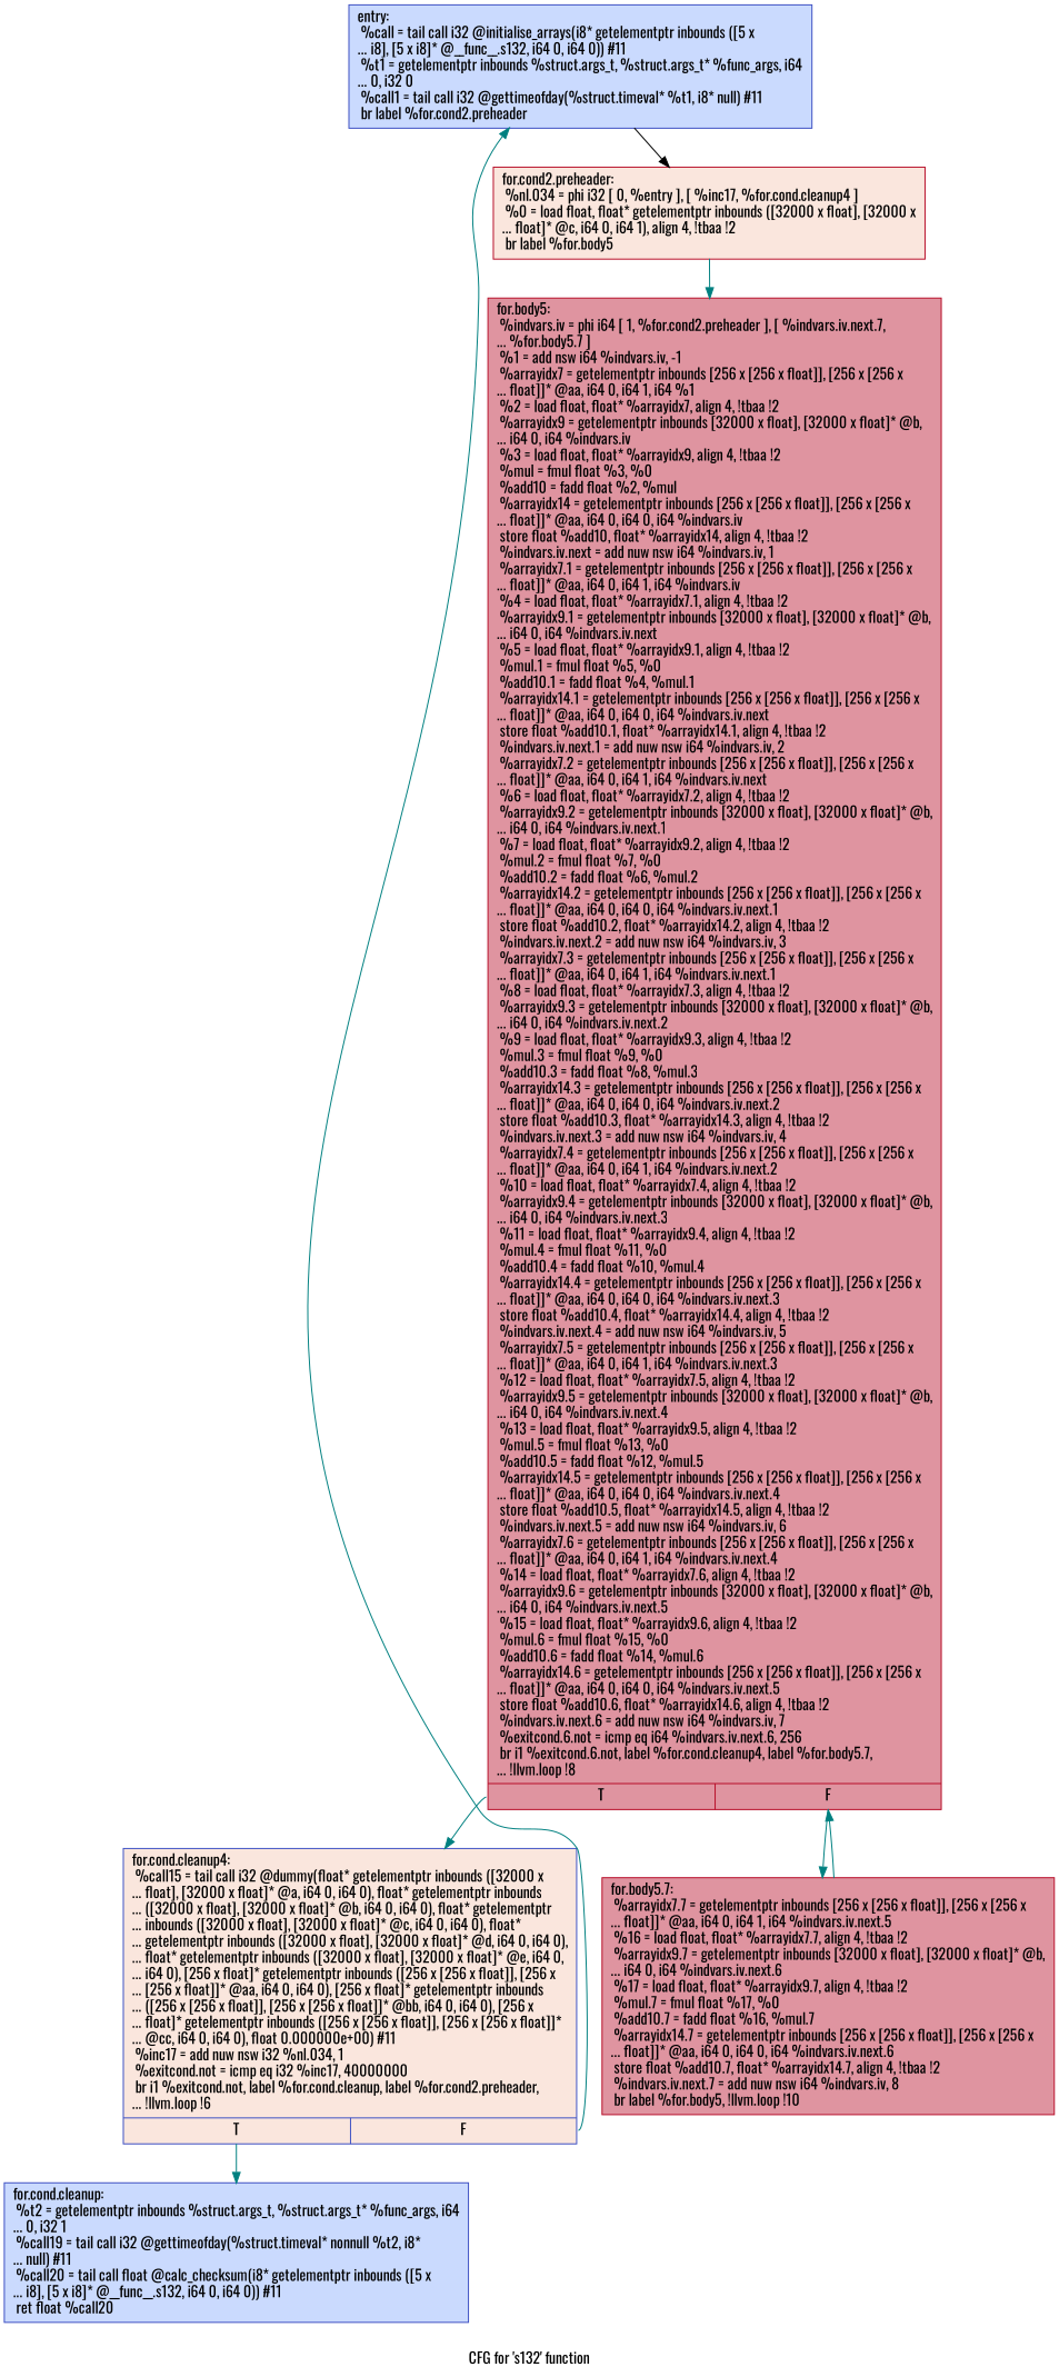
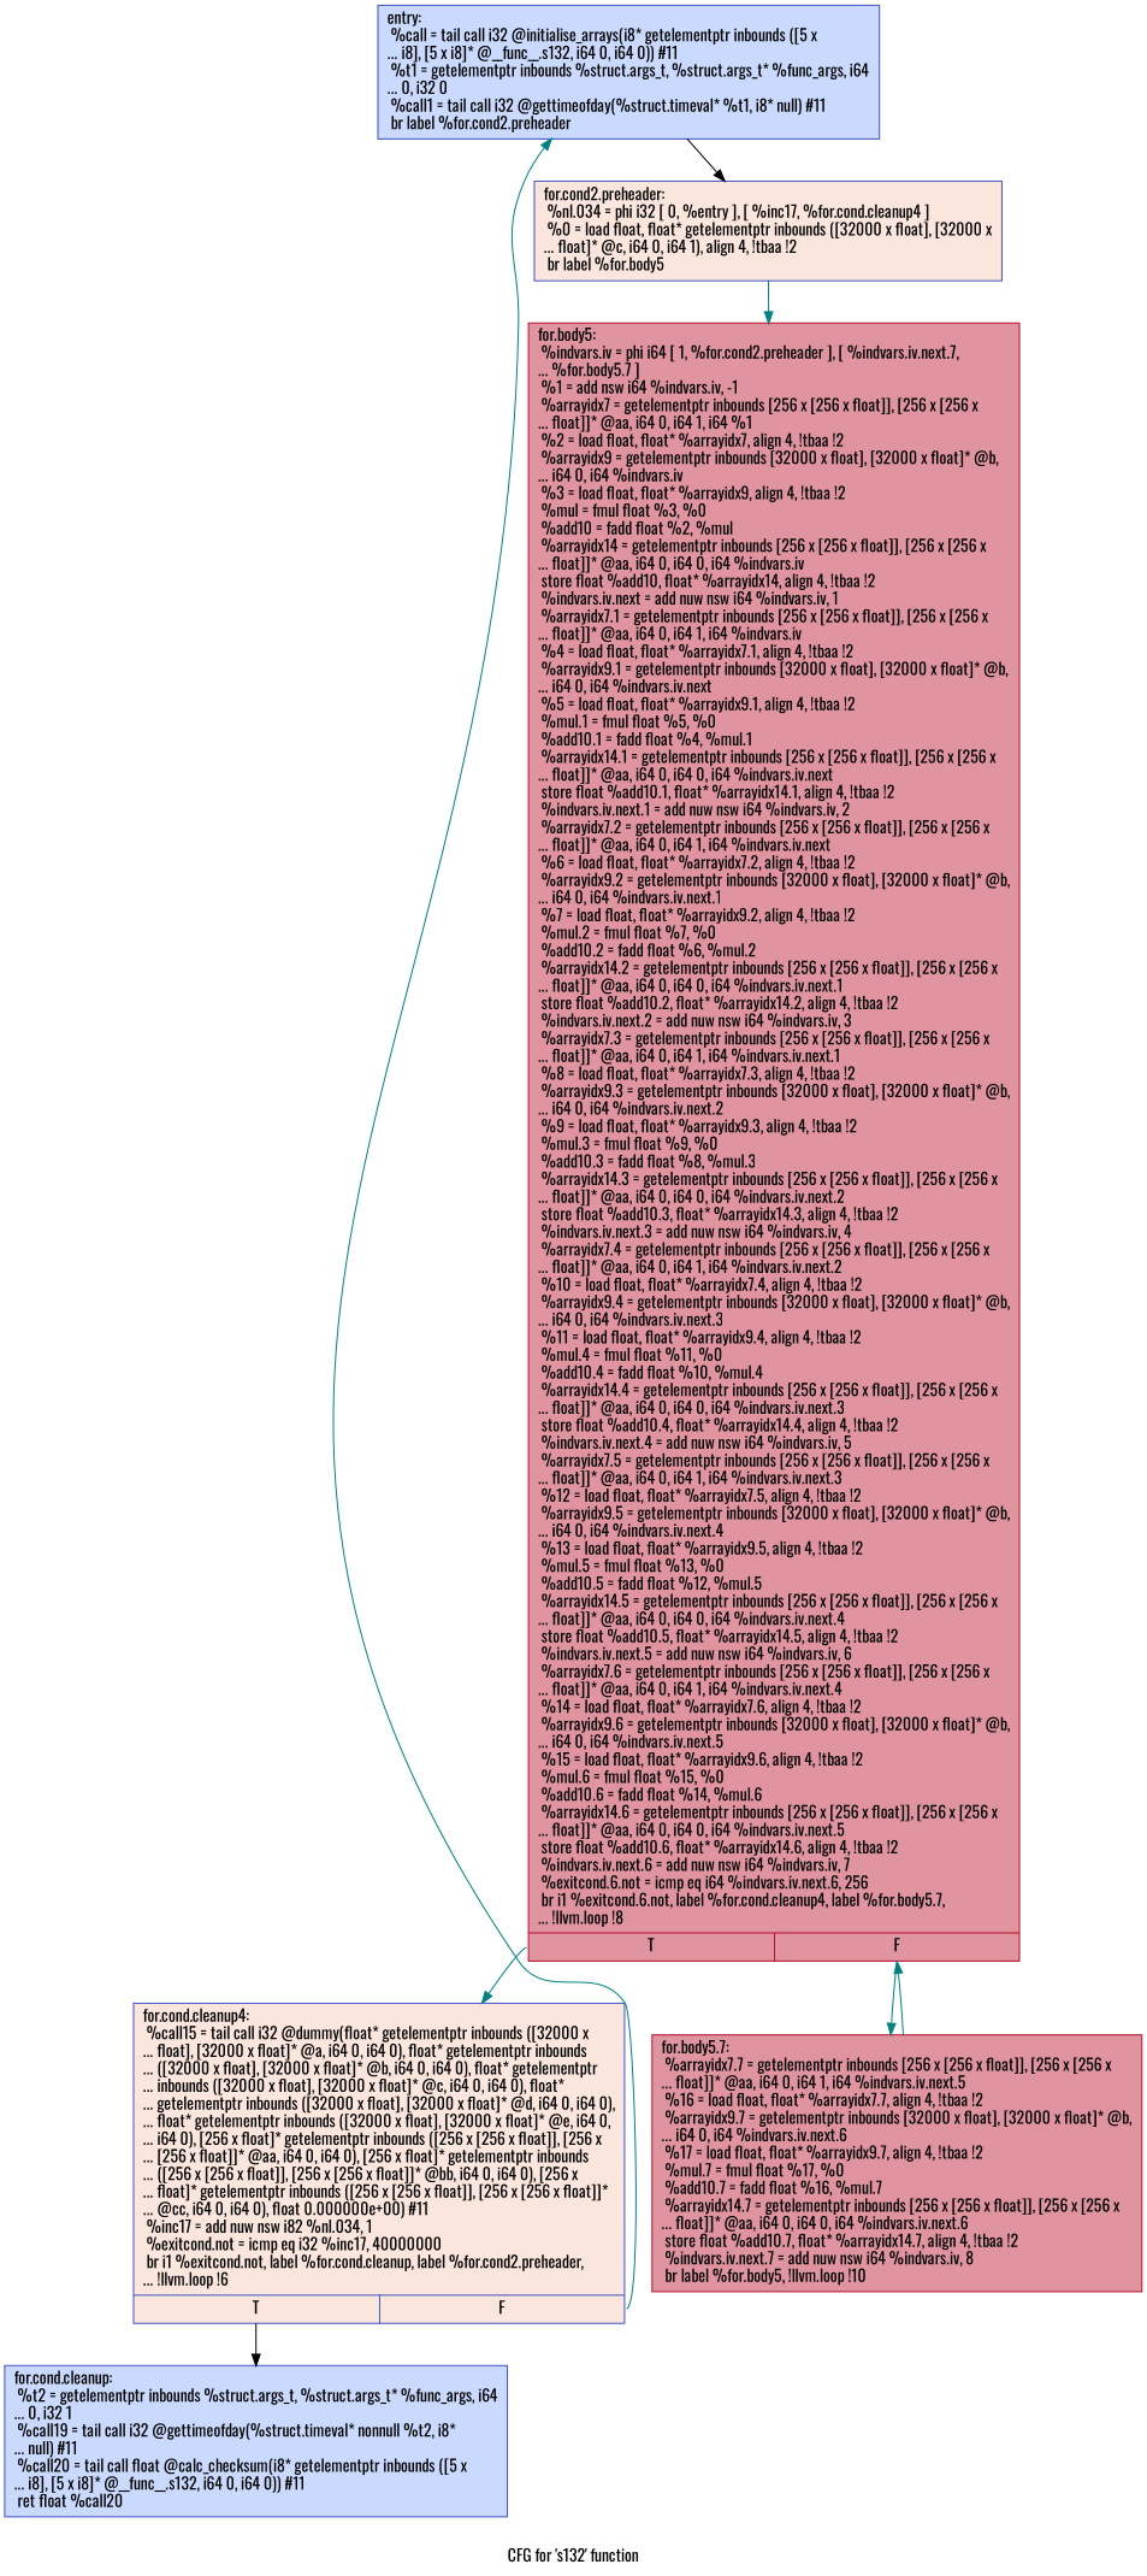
  digraph {
    fontname=Oswald
    label="CFG for 's132' function"
    node [color="#3d50c3ff" fillcolor="#88abfd70" fontname=Oswald shape=record style=filled]
    edge [color=teal fontname=Oswald]
    n1 [label="{entry:\l  %call = tail call i32 @initialise_arrays(i8* getelementptr inbounds ([5 x\l... i8], [5 x i8]* @__func__.s132, i64 0, i64 0)) #11\l  %t1 = getelementptr inbounds %struct.args_t, %struct.args_t* %func_args, i64\l... 0, i32 0\l  %call1 = tail call i32 @gettimeofday(%struct.timeval* %t1, i8* null) #11\l  br label %for.cond2.preheader\l}"]
-   n2 [color="#b70d28ff" fillcolor="#f3c7b170" label="{for.cond2.preheader:                              \l  %nl.034 = phi i32 [ 0, %entry ], [ %inc17, %for.cond.cleanup4 ]\l  %0 = load float, float* getelementptr inbounds ([32000 x float], [32000 x\l... float]* @c, i64 0, i64 1), align 4, !tbaa !2\l  br label %for.body5\l}"]
+   n2 [fillcolor="#f3c7b170" label="{for.cond2.preheader:                              \l  %nl.034 = phi i32 [ 0, %entry ], [ %inc17, %for.cond.cleanup4 ]\l  %0 = load float, float* getelementptr inbounds ([32000 x float], [32000 x\l... float]* @c, i64 0, i64 1), align 4, !tbaa !2\l  br label %for.body5\l}"]
    n3 [color="#b70d28ff" fillcolor="#b70d2870" label="{for.body5:                                        \l  %indvars.iv = phi i64 [ 1, %for.cond2.preheader ], [ %indvars.iv.next.7,\l... %for.body5.7 ]\l  %1 = add nsw i64 %indvars.iv, -1\l  %arrayidx7 = getelementptr inbounds [256 x [256 x float]], [256 x [256 x\l... float]]* @aa, i64 0, i64 1, i64 %1\l  %2 = load float, float* %arrayidx7, align 4, !tbaa !2\l  %arrayidx9 = getelementptr inbounds [32000 x float], [32000 x float]* @b,\l... i64 0, i64 %indvars.iv\l  %3 = load float, float* %arrayidx9, align 4, !tbaa !2\l  %mul = fmul float %3, %0\l  %add10 = fadd float %2, %mul\l  %arrayidx14 = getelementptr inbounds [256 x [256 x float]], [256 x [256 x\l... float]]* @aa, i64 0, i64 0, i64 %indvars.iv\l  store float %add10, float* %arrayidx14, align 4, !tbaa !2\l  %indvars.iv.next = add nuw nsw i64 %indvars.iv, 1\l  %arrayidx7.1 = getelementptr inbounds [256 x [256 x float]], [256 x [256 x\l... float]]* @aa, i64 0, i64 1, i64 %indvars.iv\l  %4 = load float, float* %arrayidx7.1, align 4, !tbaa !2\l  %arrayidx9.1 = getelementptr inbounds [32000 x float], [32000 x float]* @b,\l... i64 0, i64 %indvars.iv.next\l  %5 = load float, float* %arrayidx9.1, align 4, !tbaa !2\l  %mul.1 = fmul float %5, %0\l  %add10.1 = fadd float %4, %mul.1\l  %arrayidx14.1 = getelementptr inbounds [256 x [256 x float]], [256 x [256 x\l... float]]* @aa, i64 0, i64 0, i64 %indvars.iv.next\l  store float %add10.1, float* %arrayidx14.1, align 4, !tbaa !2\l  %indvars.iv.next.1 = add nuw nsw i64 %indvars.iv, 2\l  %arrayidx7.2 = getelementptr inbounds [256 x [256 x float]], [256 x [256 x\l... float]]* @aa, i64 0, i64 1, i64 %indvars.iv.next\l  %6 = load float, float* %arrayidx7.2, align 4, !tbaa !2\l  %arrayidx9.2 = getelementptr inbounds [32000 x float], [32000 x float]* @b,\l... i64 0, i64 %indvars.iv.next.1\l  %7 = load float, float* %arrayidx9.2, align 4, !tbaa !2\l  %mul.2 = fmul float %7, %0\l  %add10.2 = fadd float %6, %mul.2\l  %arrayidx14.2 = getelementptr inbounds [256 x [256 x float]], [256 x [256 x\l... float]]* @aa, i64 0, i64 0, i64 %indvars.iv.next.1\l  store float %add10.2, float* %arrayidx14.2, align 4, !tbaa !2\l  %indvars.iv.next.2 = add nuw nsw i64 %indvars.iv, 3\l  %arrayidx7.3 = getelementptr inbounds [256 x [256 x float]], [256 x [256 x\l... float]]* @aa, i64 0, i64 1, i64 %indvars.iv.next.1\l  %8 = load float, float* %arrayidx7.3, align 4, !tbaa !2\l  %arrayidx9.3 = getelementptr inbounds [32000 x float], [32000 x float]* @b,\l... i64 0, i64 %indvars.iv.next.2\l  %9 = load float, float* %arrayidx9.3, align 4, !tbaa !2\l  %mul.3 = fmul float %9, %0\l  %add10.3 = fadd float %8, %mul.3\l  %arrayidx14.3 = getelementptr inbounds [256 x [256 x float]], [256 x [256 x\l... float]]* @aa, i64 0, i64 0, i64 %indvars.iv.next.2\l  store float %add10.3, float* %arrayidx14.3, align 4, !tbaa !2\l  %indvars.iv.next.3 = add nuw nsw i64 %indvars.iv, 4\l  %arrayidx7.4 = getelementptr inbounds [256 x [256 x float]], [256 x [256 x\l... float]]* @aa, i64 0, i64 1, i64 %indvars.iv.next.2\l  %10 = load float, float* %arrayidx7.4, align 4, !tbaa !2\l  %arrayidx9.4 = getelementptr inbounds [32000 x float], [32000 x float]* @b,\l... i64 0, i64 %indvars.iv.next.3\l  %11 = load float, float* %arrayidx9.4, align 4, !tbaa !2\l  %mul.4 = fmul float %11, %0\l  %add10.4 = fadd float %10, %mul.4\l  %arrayidx14.4 = getelementptr inbounds [256 x [256 x float]], [256 x [256 x\l... float]]* @aa, i64 0, i64 0, i64 %indvars.iv.next.3\l  store float %add10.4, float* %arrayidx14.4, align 4, !tbaa !2\l  %indvars.iv.next.4 = add nuw nsw i64 %indvars.iv, 5\l  %arrayidx7.5 = getelementptr inbounds [256 x [256 x float]], [256 x [256 x\l... float]]* @aa, i64 0, i64 1, i64 %indvars.iv.next.3\l  %12 = load float, float* %arrayidx7.5, align 4, !tbaa !2\l  %arrayidx9.5 = getelementptr inbounds [32000 x float], [32000 x float]* @b,\l... i64 0, i64 %indvars.iv.next.4\l  %13 = load float, float* %arrayidx9.5, align 4, !tbaa !2\l  %mul.5 = fmul float %13, %0\l  %add10.5 = fadd float %12, %mul.5\l  %arrayidx14.5 = getelementptr inbounds [256 x [256 x float]], [256 x [256 x\l... float]]* @aa, i64 0, i64 0, i64 %indvars.iv.next.4\l  store float %add10.5, float* %arrayidx14.5, align 4, !tbaa !2\l  %indvars.iv.next.5 = add nuw nsw i64 %indvars.iv, 6\l  %arrayidx7.6 = getelementptr inbounds [256 x [256 x float]], [256 x [256 x\l... float]]* @aa, i64 0, i64 1, i64 %indvars.iv.next.4\l  %14 = load float, float* %arrayidx7.6, align 4, !tbaa !2\l  %arrayidx9.6 = getelementptr inbounds [32000 x float], [32000 x float]* @b,\l... i64 0, i64 %indvars.iv.next.5\l  %15 = load float, float* %arrayidx9.6, align 4, !tbaa !2\l  %mul.6 = fmul float %15, %0\l  %add10.6 = fadd float %14, %mul.6\l  %arrayidx14.6 = getelementptr inbounds [256 x [256 x float]], [256 x [256 x\l... float]]* @aa, i64 0, i64 0, i64 %indvars.iv.next.5\l  store float %add10.6, float* %arrayidx14.6, align 4, !tbaa !2\l  %indvars.iv.next.6 = add nuw nsw i64 %indvars.iv, 7\l  %exitcond.6.not = icmp eq i64 %indvars.iv.next.6, 256\l  br i1 %exitcond.6.not, label %for.cond.cleanup4, label %for.body5.7,\l... !llvm.loop !8\l|{<s0>T|<s1>F}}"]
-   n4 [fillcolor="#f3c7b170" label="{for.cond.cleanup4:                                \l  %call15 = tail call i32 @dummy(float* getelementptr inbounds ([32000 x\l... float], [32000 x float]* @a, i64 0, i64 0), float* getelementptr inbounds\l... ([32000 x float], [32000 x float]* @b, i64 0, i64 0), float* getelementptr\l... inbounds ([32000 x float], [32000 x float]* @c, i64 0, i64 0), float*\l... getelementptr inbounds ([32000 x float], [32000 x float]* @d, i64 0, i64 0),\l... float* getelementptr inbounds ([32000 x float], [32000 x float]* @e, i64 0,\l... i64 0), [256 x float]* getelementptr inbounds ([256 x [256 x float]], [256 x\l... [256 x float]]* @aa, i64 0, i64 0), [256 x float]* getelementptr inbounds\l... ([256 x [256 x float]], [256 x [256 x float]]* @bb, i64 0, i64 0), [256 x\l... float]* getelementptr inbounds ([256 x [256 x float]], [256 x [256 x float]]*\l... @cc, i64 0, i64 0), float 0.000000e+00) #11\l  %inc17 = add nuw nsw i32 %nl.034, 1\l  %exitcond.not = icmp eq i32 %inc17, 40000000\l  br i1 %exitcond.not, label %for.cond.cleanup, label %for.cond2.preheader,\l... !llvm.loop !6\l|{<s0>T|<s1>F}}"]
+   n4 [fillcolor="#f3c7b170" label="{for.cond.cleanup4:                                \l  %call15 = tail call i32 @dummy(float* getelementptr inbounds ([32000 x\l... float], [32000 x float]* @a, i64 0, i64 0), float* getelementptr inbounds\l... ([32000 x float], [32000 x float]* @b, i64 0, i64 0), float* getelementptr\l... inbounds ([32000 x float], [32000 x float]* @c, i64 0, i64 0), float*\l... getelementptr inbounds ([32000 x float], [32000 x float]* @d, i64 0, i64 0),\l... float* getelementptr inbounds ([32000 x float], [32000 x float]* @e, i64 0,\l... i64 0), [256 x float]* getelementptr inbounds ([256 x [256 x float]], [256 x\l... [256 x float]]* @aa, i64 0, i64 0), [256 x float]* getelementptr inbounds\l... ([256 x [256 x float]], [256 x [256 x float]]* @bb, i64 0, i64 0), [256 x\l... float]* getelementptr inbounds ([256 x [256 x float]], [256 x [256 x float]]*\l... @cc, i64 0, i64 0), float 0.000000e+00) #11\l  %inc17 = add nuw nsw i82 %nl.034, 1\l  %exitcond.not = icmp eq i32 %inc17, 40000000\l  br i1 %exitcond.not, label %for.cond.cleanup, label %for.cond2.preheader,\l... !llvm.loop !6\l|{<s0>T|<s1>F}}"]
    n5 [color="#b70d28ff" fillcolor="#b70d2870" label="{for.body5.7:                                      \l  %arrayidx7.7 = getelementptr inbounds [256 x [256 x float]], [256 x [256 x\l... float]]* @aa, i64 0, i64 1, i64 %indvars.iv.next.5\l  %16 = load float, float* %arrayidx7.7, align 4, !tbaa !2\l  %arrayidx9.7 = getelementptr inbounds [32000 x float], [32000 x float]* @b,\l... i64 0, i64 %indvars.iv.next.6\l  %17 = load float, float* %arrayidx9.7, align 4, !tbaa !2\l  %mul.7 = fmul float %17, %0\l  %add10.7 = fadd float %16, %mul.7\l  %arrayidx14.7 = getelementptr inbounds [256 x [256 x float]], [256 x [256 x\l... float]]* @aa, i64 0, i64 0, i64 %indvars.iv.next.6\l  store float %add10.7, float* %arrayidx14.7, align 4, !tbaa !2\l  %indvars.iv.next.7 = add nuw nsw i64 %indvars.iv, 8\l  br label %for.body5, !llvm.loop !10\l}"]
    n6 [label="{for.cond.cleanup:                                 \l  %t2 = getelementptr inbounds %struct.args_t, %struct.args_t* %func_args, i64\l... 0, i32 1\l  %call19 = tail call i32 @gettimeofday(%struct.timeval* nonnull %t2, i8*\l... null) #11\l  %call20 = tail call float @calc_checksum(i8* getelementptr inbounds ([5 x\l... i8], [5 x i8]* @__func__.s132, i64 0, i64 0)) #11\l  ret float %call20\l}"]
    n1 -> n2 [color=black]
    n2 -> n3
    n3 -> n4 [tailport=s0]
    n3 -> n5 [tailport=s1]
    n4 -> n1 [tailport=s1]
-   n4 -> n6 [tailport=s0]
+   n4 -> n6 [color=black tailport=s0]
    n5 -> n3
  }
